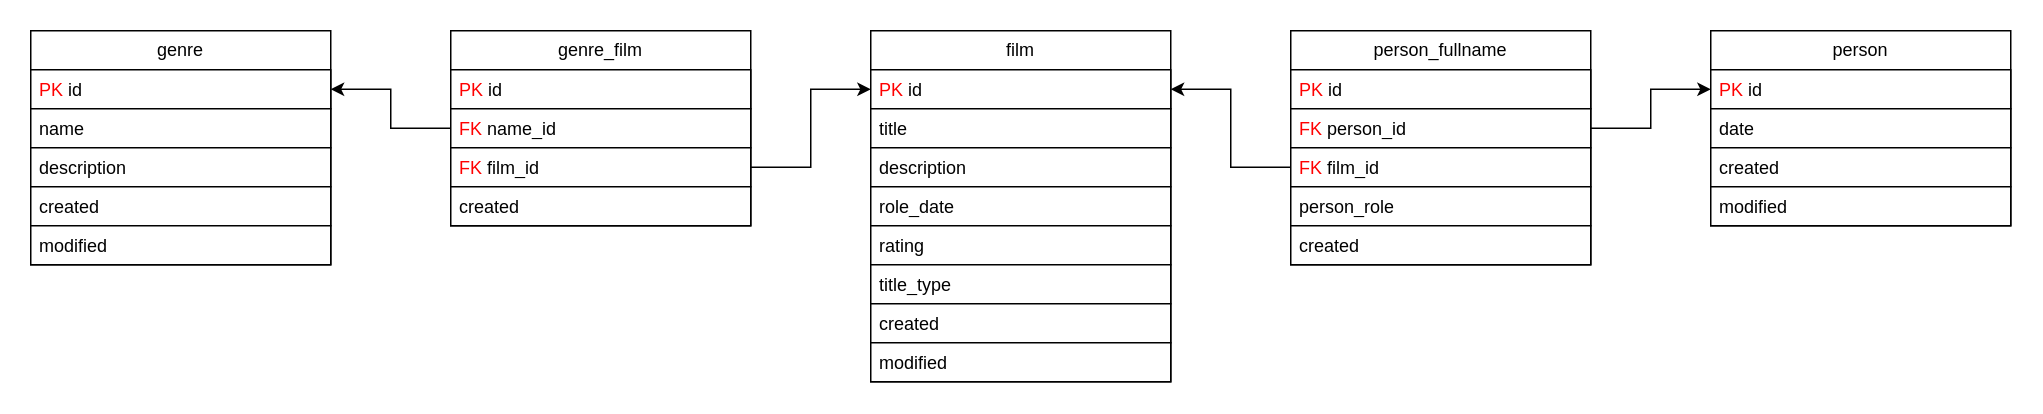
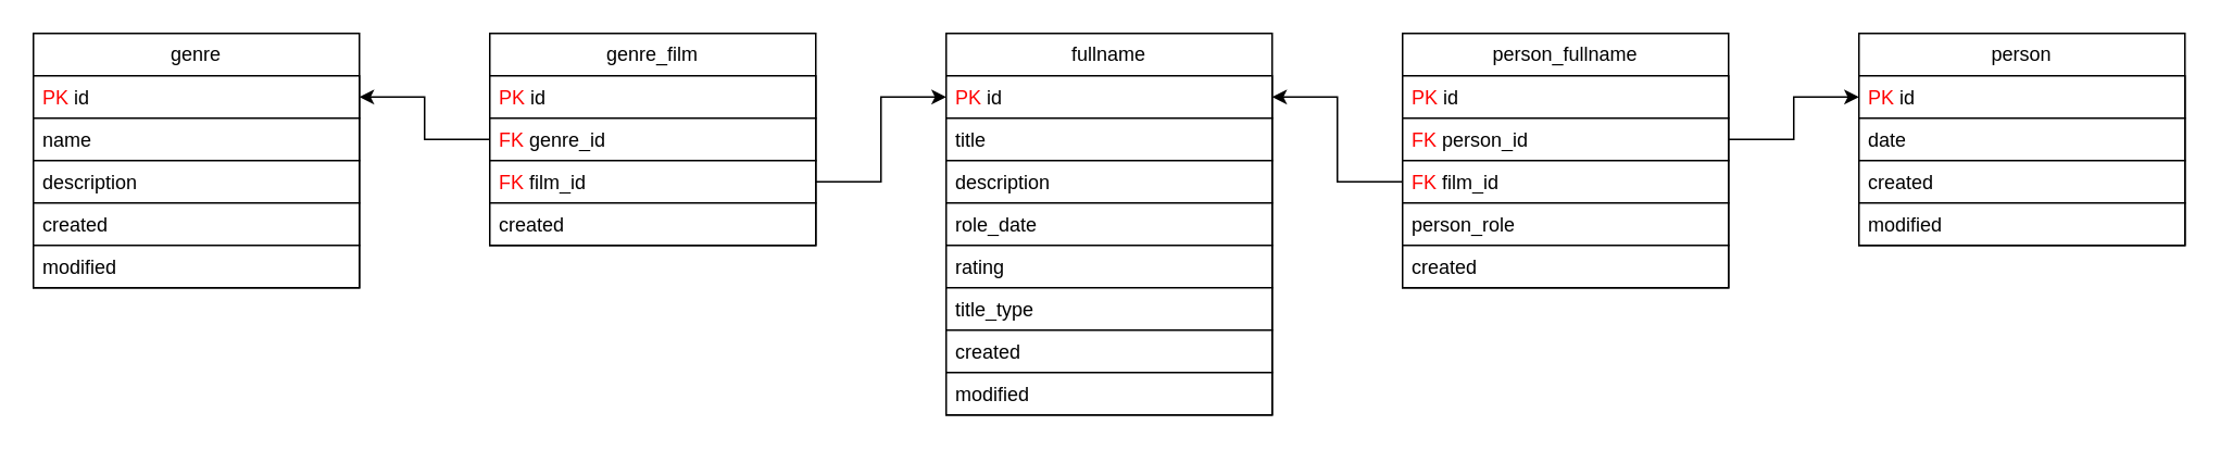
  <mxCell id="0" />
  <mxCell id="1" parent="0" />
- <mxCell id="2" value="film" style="swimlane;fontStyle=0;childLayout=stackLayout;horizontal=1;startSize=26;fillColor=default;horizontalStack=0;resizeParent=1;resizeParentMax=0;resizeLast=0;collapsible=1;marginBottom=0;whiteSpace=wrap;html=1;" parent="1" vertex="1"><mxGeometry x="580" y="20" width="200" height="234" as="geometry" /></mxCell>
+ <mxCell id="2" value="fullname" style="swimlane;fontStyle=0;childLayout=stackLayout;horizontal=1;startSize=26;fillColor=default;horizontalStack=0;resizeParent=1;resizeParentMax=0;resizeLast=0;collapsible=1;marginBottom=0;whiteSpace=wrap;html=1;" parent="1" vertex="1"><mxGeometry x="580" y="20" width="200" height="234" as="geometry" /></mxCell>
  <mxCell id="3" value="&lt;font color=&quot;#ff0000&quot;&gt;PK&lt;/font&gt; id" style="text;strokeColor=default;fillColor=default;align=left;verticalAlign=top;spacingLeft=4;spacingRight=4;overflow=hidden;rotatable=0;points=[[0,0.5],[1,0.5]];portConstraint=eastwest;whiteSpace=wrap;html=1;" parent="2" vertex="1"><mxGeometry y="26" width="200" height="26" as="geometry" /></mxCell>
  <mxCell id="4" value="title" style="text;strokeColor=default;fillColor=default;align=left;verticalAlign=top;spacingLeft=4;spacingRight=4;overflow=hidden;rotatable=0;points=[[0,0.5],[1,0.5]];portConstraint=eastwest;whiteSpace=wrap;html=1;" parent="2" vertex="1"><mxGeometry y="52" width="200" height="26" as="geometry" /></mxCell>
  <mxCell id="5" value="description" style="text;strokeColor=default;fillColor=default;align=left;verticalAlign=top;spacingLeft=4;spacingRight=4;overflow=hidden;rotatable=0;points=[[0,0.5],[1,0.5]];portConstraint=eastwest;whiteSpace=wrap;html=1;" parent="2" vertex="1"><mxGeometry y="78" width="200" height="26" as="geometry" /></mxCell>
  <mxCell id="6" value="role_date" style="text;strokeColor=default;fillColor=default;align=left;verticalAlign=top;spacingLeft=4;spacingRight=4;overflow=hidden;rotatable=0;points=[[0,0.5],[1,0.5]];portConstraint=eastwest;whiteSpace=wrap;html=1;" parent="2" vertex="1"><mxGeometry y="104" width="200" height="26" as="geometry" /></mxCell>
  <mxCell id="7" value="rating" style="text;strokeColor=default;fillColor=default;align=left;verticalAlign=top;spacingLeft=4;spacingRight=4;overflow=hidden;rotatable=0;points=[[0,0.5],[1,0.5]];portConstraint=eastwest;whiteSpace=wrap;html=1;" parent="2" vertex="1"><mxGeometry y="130" width="200" height="26" as="geometry" /></mxCell>
  <mxCell id="8" value="title_type" style="text;strokeColor=default;fillColor=default;align=left;verticalAlign=top;spacingLeft=4;spacingRight=4;overflow=hidden;rotatable=0;points=[[0,0.5],[1,0.5]];portConstraint=eastwest;whiteSpace=wrap;html=1;" parent="2" vertex="1"><mxGeometry y="156" width="200" height="26" as="geometry" /></mxCell>
  <mxCell id="9" value="created" style="text;strokeColor=default;fillColor=default;align=left;verticalAlign=top;spacingLeft=4;spacingRight=4;overflow=hidden;rotatable=0;points=[[0,0.5],[1,0.5]];portConstraint=eastwest;whiteSpace=wrap;html=1;" parent="2" vertex="1"><mxGeometry y="182" width="200" height="26" as="geometry" /></mxCell>
  <mxCell id="10" value="modified" style="text;strokeColor=default;fillColor=default;align=left;verticalAlign=top;spacingLeft=4;spacingRight=4;overflow=hidden;rotatable=0;points=[[0,0.5],[1,0.5]];portConstraint=eastwest;whiteSpace=wrap;html=1;" parent="2" vertex="1"><mxGeometry y="208" width="200" height="26" as="geometry" /></mxCell>
  <mxCell id="11" value="person_fullname" style="swimlane;fontStyle=0;childLayout=stackLayout;horizontal=1;startSize=26;fillColor=default;horizontalStack=0;resizeParent=1;resizeParentMax=0;resizeLast=0;collapsible=1;marginBottom=0;whiteSpace=wrap;html=1;" parent="1" vertex="1"><mxGeometry x="860" y="20" width="200" height="156" as="geometry" /></mxCell>
  <mxCell id="12" value="&lt;font color=&quot;#ff0000&quot;&gt;PK&lt;/font&gt; id" style="text;strokeColor=default;fillColor=default;align=left;verticalAlign=top;spacingLeft=4;spacingRight=4;overflow=hidden;rotatable=0;points=[[0,0.5],[1,0.5]];portConstraint=eastwest;whiteSpace=wrap;html=1;" parent="11" vertex="1"><mxGeometry y="26" width="200" height="26" as="geometry" /></mxCell>
  <mxCell id="13" value="&lt;font color=&quot;#ff0000&quot;&gt;FK&lt;/font&gt; person_id" style="text;strokeColor=default;fillColor=default;align=left;verticalAlign=top;spacingLeft=4;spacingRight=4;overflow=hidden;rotatable=0;points=[[0,0.5],[1,0.5]];portConstraint=eastwest;whiteSpace=wrap;html=1;" parent="11" vertex="1"><mxGeometry y="52" width="200" height="26" as="geometry" /></mxCell>
  <mxCell id="14" value="&lt;font color=&quot;#ff0000&quot;&gt;FK&lt;/font&gt; film_id" style="text;strokeColor=default;fillColor=default;align=left;verticalAlign=top;spacingLeft=4;spacingRight=4;overflow=hidden;rotatable=0;points=[[0,0.5],[1,0.5]];portConstraint=eastwest;whiteSpace=wrap;html=1;" parent="11" vertex="1"><mxGeometry y="78" width="200" height="26" as="geometry" /></mxCell>
  <mxCell id="15" value="person_role" style="text;strokeColor=default;fillColor=default;align=left;verticalAlign=top;spacingLeft=4;spacingRight=4;overflow=hidden;rotatable=0;points=[[0,0.5],[1,0.5]];portConstraint=eastwest;whiteSpace=wrap;html=1;" parent="11" vertex="1"><mxGeometry y="104" width="200" height="26" as="geometry" /></mxCell>
  <mxCell id="16" value="created" style="text;strokeColor=default;fillColor=default;align=left;verticalAlign=top;spacingLeft=4;spacingRight=4;overflow=hidden;rotatable=0;points=[[0,0.5],[1,0.5]];portConstraint=eastwest;whiteSpace=wrap;html=1;" parent="11" vertex="1"><mxGeometry y="130" width="200" height="26" as="geometry" /></mxCell>
  <mxCell id="17" value="genre" style="swimlane;fontStyle=0;childLayout=stackLayout;horizontal=1;startSize=26;fillColor=default;horizontalStack=0;resizeParent=1;resizeParentMax=0;resizeLast=0;collapsible=1;marginBottom=0;whiteSpace=wrap;html=1;" parent="1" vertex="1"><mxGeometry x="20" y="20" width="200" height="156" as="geometry" /></mxCell>
  <mxCell id="18" value="&lt;font color=&quot;#ff0000&quot;&gt;PK&lt;/font&gt; id" style="text;strokeColor=default;fillColor=default;align=left;verticalAlign=top;spacingLeft=4;spacingRight=4;overflow=hidden;rotatable=0;points=[[0,0.5],[1,0.5]];portConstraint=eastwest;whiteSpace=wrap;html=1;" parent="17" vertex="1"><mxGeometry y="26" width="200" height="26" as="geometry" /></mxCell>
  <mxCell id="19" value="name" style="text;strokeColor=default;fillColor=default;align=left;verticalAlign=top;spacingLeft=4;spacingRight=4;overflow=hidden;rotatable=0;points=[[0,0.5],[1,0.5]];portConstraint=eastwest;whiteSpace=wrap;html=1;" parent="17" vertex="1"><mxGeometry y="52" width="200" height="26" as="geometry" /></mxCell>
  <mxCell id="20" value="description" style="text;strokeColor=default;fillColor=default;align=left;verticalAlign=top;spacingLeft=4;spacingRight=4;overflow=hidden;rotatable=0;points=[[0,0.5],[1,0.5]];portConstraint=eastwest;whiteSpace=wrap;html=1;" parent="17" vertex="1"><mxGeometry y="78" width="200" height="26" as="geometry" /></mxCell>
  <mxCell id="21" value="created" style="text;strokeColor=default;fillColor=default;align=left;verticalAlign=top;spacingLeft=4;spacingRight=4;overflow=hidden;rotatable=0;points=[[0,0.5],[1,0.5]];portConstraint=eastwest;whiteSpace=wrap;html=1;" parent="17" vertex="1"><mxGeometry y="104" width="200" height="26" as="geometry" /></mxCell>
  <mxCell id="22" value="modified" style="text;strokeColor=default;fillColor=default;align=left;verticalAlign=top;spacingLeft=4;spacingRight=4;overflow=hidden;rotatable=0;points=[[0,0.5],[1,0.5]];portConstraint=eastwest;whiteSpace=wrap;html=1;" parent="17" vertex="1"><mxGeometry y="130" width="200" height="26" as="geometry" /></mxCell>
  <mxCell id="23" value="genre_film" style="swimlane;fontStyle=0;childLayout=stackLayout;horizontal=1;startSize=26;fillColor=default;horizontalStack=0;resizeParent=1;resizeParentMax=0;resizeLast=0;collapsible=1;marginBottom=0;whiteSpace=wrap;html=1;" parent="1" vertex="1"><mxGeometry x="300" y="20" width="200" height="130" as="geometry" /></mxCell>
  <mxCell id="24" value="&lt;font color=&quot;#ff0000&quot;&gt;PK&lt;/font&gt; id" style="text;strokeColor=default;fillColor=default;align=left;verticalAlign=top;spacingLeft=4;spacingRight=4;overflow=hidden;rotatable=0;points=[[0,0.5],[1,0.5]];portConstraint=eastwest;whiteSpace=wrap;html=1;" parent="23" vertex="1"><mxGeometry y="26" width="200" height="26" as="geometry" /></mxCell>
- <mxCell id="25" value="&lt;font color=&quot;#ff0000&quot;&gt;FK&amp;nbsp;&lt;/font&gt;name_id" style="text;strokeColor=default;fillColor=default;align=left;verticalAlign=top;spacingLeft=4;spacingRight=4;overflow=hidden;rotatable=0;points=[[0,0.5],[1,0.5]];portConstraint=eastwest;whiteSpace=wrap;html=1;" parent="23" vertex="1"><mxGeometry y="52" width="200" height="26" as="geometry" /></mxCell>
+ <mxCell id="25" value="&lt;font color=&quot;#ff0000&quot;&gt;FK&amp;nbsp;&lt;/font&gt;genre_id" style="text;strokeColor=default;fillColor=default;align=left;verticalAlign=top;spacingLeft=4;spacingRight=4;overflow=hidden;rotatable=0;points=[[0,0.5],[1,0.5]];portConstraint=eastwest;whiteSpace=wrap;html=1;" parent="23" vertex="1"><mxGeometry y="52" width="200" height="26" as="geometry" /></mxCell>
  <mxCell id="26" value="&lt;font color=&quot;#ff0000&quot;&gt;FK&amp;nbsp;&lt;/font&gt;film_id" style="text;strokeColor=default;fillColor=default;align=left;verticalAlign=top;spacingLeft=4;spacingRight=4;overflow=hidden;rotatable=0;points=[[0,0.5],[1,0.5]];portConstraint=eastwest;whiteSpace=wrap;html=1;" parent="23" vertex="1"><mxGeometry y="78" width="200" height="26" as="geometry" /></mxCell>
  <mxCell id="27" value="created" style="text;strokeColor=default;fillColor=default;align=left;verticalAlign=top;spacingLeft=4;spacingRight=4;overflow=hidden;rotatable=0;points=[[0,0.5],[1,0.5]];portConstraint=eastwest;whiteSpace=wrap;html=1;" parent="23" vertex="1"><mxGeometry y="104" width="200" height="26" as="geometry" /></mxCell>
  <mxCell id="28" value="person" style="swimlane;fontStyle=0;childLayout=stackLayout;horizontal=1;startSize=26;fillColor=default;horizontalStack=0;resizeParent=1;resizeParentMax=0;resizeLast=0;collapsible=1;marginBottom=0;whiteSpace=wrap;html=1;" parent="1" vertex="1"><mxGeometry x="1140" y="20" width="200" height="130" as="geometry" /></mxCell>
  <mxCell id="29" value="&lt;font color=&quot;#ff0000&quot;&gt;PK&lt;/font&gt; id" style="text;strokeColor=default;fillColor=default;align=left;verticalAlign=top;spacingLeft=4;spacingRight=4;overflow=hidden;rotatable=0;points=[[0,0.5],[1,0.5]];portConstraint=eastwest;whiteSpace=wrap;html=1;" parent="28" vertex="1"><mxGeometry y="26" width="200" height="26" as="geometry" /></mxCell>
  <mxCell id="30" value="date" style="text;strokeColor=default;fillColor=default;align=left;verticalAlign=top;spacingLeft=4;spacingRight=4;overflow=hidden;rotatable=0;points=[[0,0.5],[1,0.5]];portConstraint=eastwest;whiteSpace=wrap;html=1;" parent="28" vertex="1"><mxGeometry y="52" width="200" height="26" as="geometry" /></mxCell>
  <mxCell id="31" value="created" style="text;strokeColor=default;fillColor=default;align=left;verticalAlign=top;spacingLeft=4;spacingRight=4;overflow=hidden;rotatable=0;points=[[0,0.5],[1,0.5]];portConstraint=eastwest;whiteSpace=wrap;html=1;" parent="28" vertex="1"><mxGeometry y="78" width="200" height="26" as="geometry" /></mxCell>
  <mxCell id="32" value="modified" style="text;strokeColor=default;fillColor=default;align=left;verticalAlign=top;spacingLeft=4;spacingRight=4;overflow=hidden;rotatable=0;points=[[0,0.5],[1,0.5]];portConstraint=eastwest;whiteSpace=wrap;html=1;" parent="28" vertex="1"><mxGeometry y="104" width="200" height="26" as="geometry" /></mxCell>
  <mxCell id="33" style="edgeStyle=orthogonalEdgeStyle;rounded=0;orthogonalLoop=1;jettySize=auto;html=1;exitX=1;exitY=0.5;exitDx=0;exitDy=0;entryX=0;entryY=0.5;entryDx=0;entryDy=0;" parent="1" source="13" target="29" edge="1"><mxGeometry relative="1" as="geometry" /></mxCell>
  <mxCell id="34" style="edgeStyle=orthogonalEdgeStyle;rounded=0;orthogonalLoop=1;jettySize=auto;html=1;exitX=0;exitY=0.5;exitDx=0;exitDy=0;entryX=1;entryY=0.5;entryDx=0;entryDy=0;" parent="1" source="14" target="3" edge="1"><mxGeometry relative="1" as="geometry" /></mxCell>
  <mxCell id="35" style="edgeStyle=orthogonalEdgeStyle;rounded=0;orthogonalLoop=1;jettySize=auto;html=1;exitX=1;exitY=0.5;exitDx=0;exitDy=0;entryX=0;entryY=0.5;entryDx=0;entryDy=0;" parent="1" source="26" target="3" edge="1"><mxGeometry relative="1" as="geometry" /></mxCell>
  <mxCell id="36" style="edgeStyle=orthogonalEdgeStyle;rounded=0;orthogonalLoop=1;jettySize=auto;html=1;exitX=0;exitY=0.5;exitDx=0;exitDy=0;entryX=1;entryY=0.5;entryDx=0;entryDy=0;" parent="1" source="25" target="18" edge="1"><mxGeometry relative="1" as="geometry" /></mxCell>
